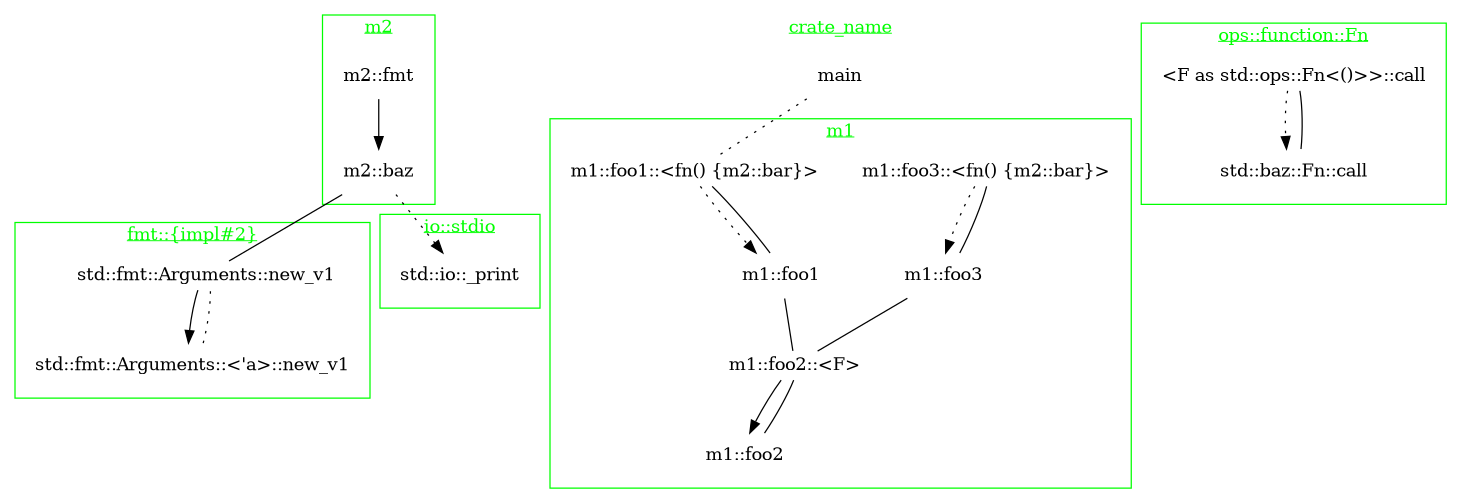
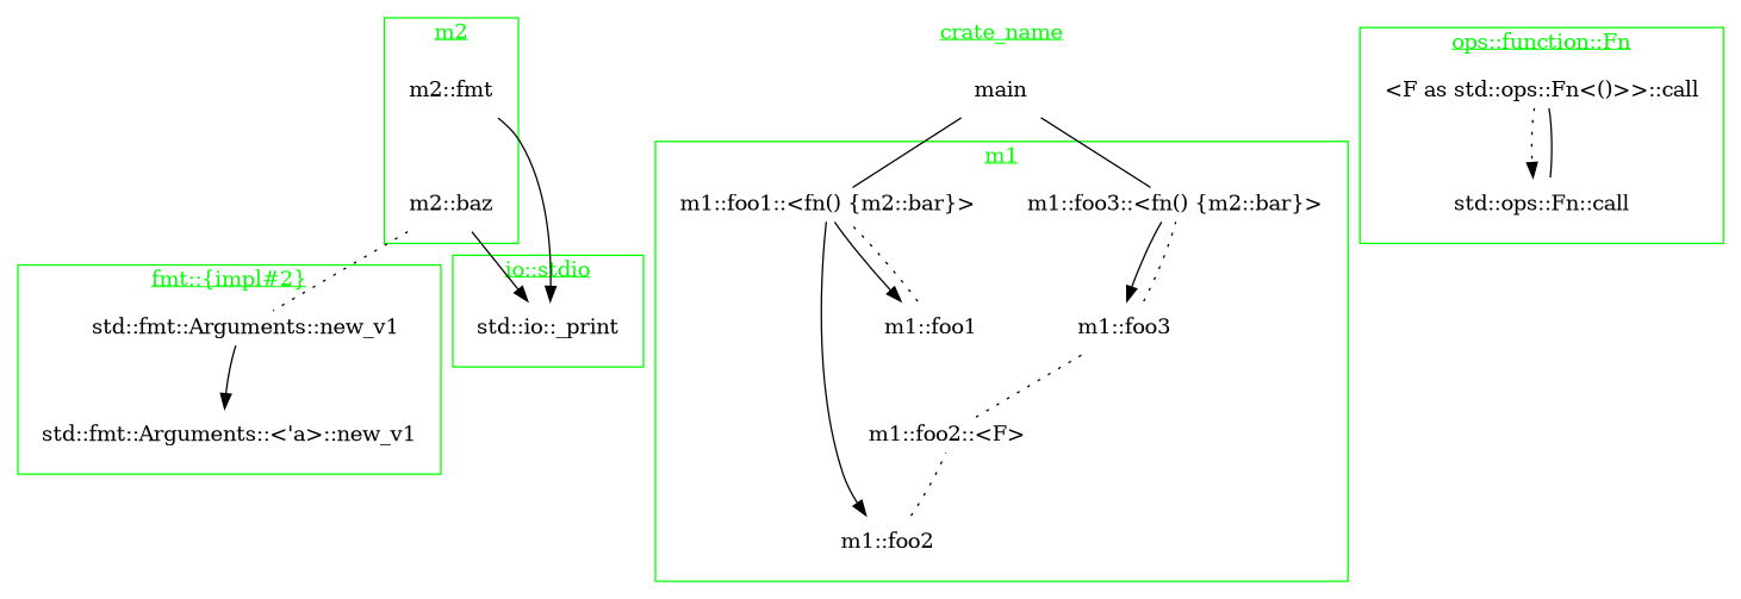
  strict digraph {
    node [shape=none]
    edge [arrowhead=none]
    "std::fmt::Arguments::<'a>::new_v1"
    "std::fmt::Arguments::new_v1" [fixedsize=false height=0 width=0]
    "m1::foo2"
    "m1::foo1"
    "m1::foo3"
    "m1::foo3::<fn() {m2::bar}>" [fixedsize=false height=0 width=0]
    "m1::foo1::<fn() {m2::bar}>" [fixedsize=false height=0 width=0]
    "m1::foo2::<F>" [fixedsize=false height=0 width=0]
-   "std::ops::Fn::call" [label="std::baz::Fn::call"]
+   "std::ops::Fn::call"
    "<F as std::ops::Fn<()>>::call" [fixedsize=false height=0 width=0]
    main
    n12 [label="m2::fmt"]
    "m2::baz"
    "std::io::_print"
    subgraph cluster_1 {
      color=green
      fontcolor=green
      label=<<u>fmt::{impl#2}</u>>
      "std::fmt::Arguments::<'a>::new_v1"
      "std::fmt::Arguments::new_v1"
    }
    subgraph cluster_2 {
      color=green
      fontcolor=green
      label=<<u>m1</u>>
      "m1::foo2"
      "m1::foo1"
      "m1::foo3"
      "m1::foo3::<fn() {m2::bar}>"
      "m1::foo1::<fn() {m2::bar}>"
      "m1::foo2::<F>"
    }
    subgraph cluster_3 {
      color=green
      fontcolor=green
      label=<<u>ops::function::Fn</u>>
      "std::ops::Fn::call"
      "<F as std::ops::Fn<()>>::call"
    }
    subgraph cluster_4 {
      color=none
      fontcolor=green
      label=<<u>crate_name</u>>
      main
    }
    subgraph cluster_5 {
      color=green
      fontcolor=green
      label=<<u>m2</u>>
      n12
      "m2::baz"
    }
    subgraph cluster_6 {
      color=green
      fontcolor=green
      label=<<u>io::stdio</u>>
      "std::io::_print"
    }
-   "std::fmt::Arguments::<'a>::new_v1" -> "std::fmt::Arguments::new_v1" [constraint=false style=dotted]
    "std::fmt::Arguments::new_v1" -> "std::fmt::Arguments::<'a>::new_v1" [arrowhead=""]
-   "m1::foo2" -> "m1::foo2::<F>" [constraint=false style=solid]
-   "m1::foo1" -> "m1::foo1::<fn() {m2::bar}>" [constraint=false style=solid]
-   "m1::foo1" -> "m1::foo2::<F>"
-   "m1::foo3" -> "m1::foo3::<fn() {m2::bar}>" [constraint=false style=solid]
-   "m1::foo3" -> "m1::foo2::<F>"
-   "m1::foo3::<fn() {m2::bar}>" -> "m1::foo3" [style=dotted arrowhead=""]
-   "m1::foo1::<fn() {m2::bar}>" -> "m1::foo1" [style=dotted arrowhead=""]
-   "m1::foo2::<F>" -> "m1::foo2" [arrowhead=""]
+   "m1::foo2" -> "m1::foo2::<F>" [constraint=false style=dotted]
+   "m1::foo1" -> "m1::foo1::<fn() {m2::bar}>" [constraint=false style=dotted]
+   "m1::foo3" -> "m1::foo3::<fn() {m2::bar}>" [constraint=false style=dotted]
+   "m1::foo3" -> "m1::foo2::<F>" [style=dotted]
+   "m1::foo3::<fn() {m2::bar}>" -> "m1::foo3" [arrowhead=""]
+   "m1::foo1::<fn() {m2::bar}>" -> "m1::foo1" [arrowhead=""]
+   "m1::foo1::<fn() {m2::bar}>" -> "m1::foo2" [arrowhead=""]
    "std::ops::Fn::call" -> "<F as std::ops::Fn<()>>::call" [constraint=false style=solid]
    "<F as std::ops::Fn<()>>::call" -> "std::ops::Fn::call" [style=dotted arrowhead=""]
-   main -> "m1::foo1::<fn() {m2::bar}>" [style=dotted]
-   n12 -> "m2::baz" [arrowhead=""]
-   "m2::baz" -> "std::fmt::Arguments::new_v1"
-   "m2::baz" -> "std::io::_print" [style=dotted arrowhead=""]
+   main -> "m1::foo3::<fn() {m2::bar}>"
+   main -> "m1::foo1::<fn() {m2::bar}>"
+   n12 -> "std::io::_print" [arrowhead=""]
+   "m2::baz" -> "std::fmt::Arguments::new_v1" [style=dotted]
+   "m2::baz" -> "std::io::_print" [arrowhead=""]
  }
